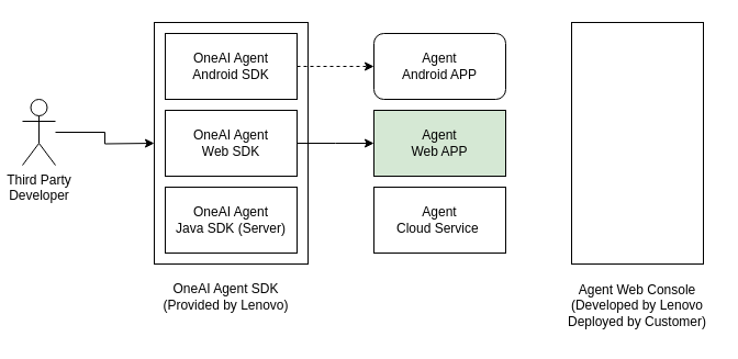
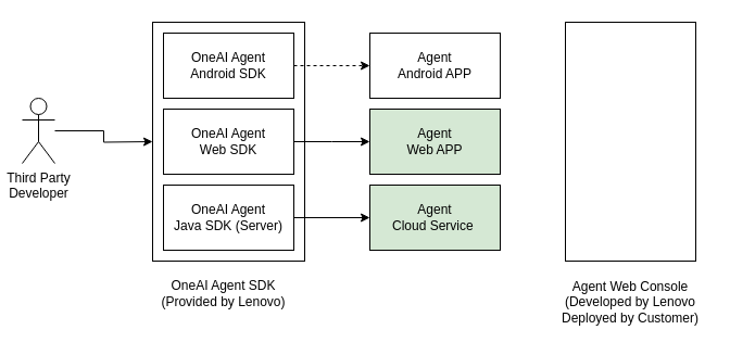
  <mxCell id="0" />
  <mxCell id="1" parent="0" />
  <mxCell id="2" value="" style="rounded=0;whiteSpace=wrap;html=1;" vertex="1" parent="1"><mxGeometry x="140" y="20" width="140" height="220" as="geometry" /></mxCell>
  <mxCell id="3" value="" style="edgeStyle=orthogonalEdgeStyle;rounded=0;orthogonalLoop=1;jettySize=auto;html=1;" edge="1" parent="1" source="4"><mxGeometry relative="1" as="geometry"><mxPoint x="140" y="130" as="targetPoint" /></mxGeometry></mxCell>
  <mxCell id="4" value="Third Party&lt;br&gt;Developer" style="shape=umlActor;verticalLabelPosition=bottom;verticalAlign=top;html=1;outlineConnect=0;" vertex="1" parent="1"><mxGeometry x="20" y="90" width="30" height="60" as="geometry" /></mxCell>
  <mxCell id="5" style="edgeStyle=orthogonalEdgeStyle;rounded=0;orthogonalLoop=1;jettySize=auto;html=1;exitX=1;exitY=0.5;exitDx=0;exitDy=0;entryX=0;entryY=0.5;entryDx=0;entryDy=0;dashed=1;" edge="1" parent="1" source="6" target="9"><mxGeometry relative="1" as="geometry" /></mxCell>
  <mxCell id="6" value="OneAI Agent&lt;div&gt;Android SDK&lt;/div&gt;" style="rounded=0;whiteSpace=wrap;html=1;" vertex="1" parent="1"><mxGeometry x="150" y="30" width="120" height="60" as="geometry" /></mxCell>
  <mxCell id="7" value="OneAI Agent&lt;br&gt;Web SDK" style="rounded=0;whiteSpace=wrap;html=1;" vertex="1" parent="1"><mxGeometry x="150" y="100" width="120" height="60" as="geometry" /></mxCell>
  <mxCell id="8" value="&lt;div&gt;OneAI Agent&lt;/div&gt;Java SDK (Server)" style="rounded=0;whiteSpace=wrap;html=1;" vertex="1" parent="1"><mxGeometry x="150" y="170" width="120" height="60" as="geometry" /></mxCell>
- <mxCell id="9" value="Agent&lt;div&gt;Android APP&lt;/div&gt;" style="whiteSpace=wrap;html=1;rounded=1;" vertex="1" parent="1"><mxGeometry x="340" y="30" width="120" height="60" as="geometry" /></mxCell>
+ <mxCell id="9" value="Agent&lt;div&gt;Android APP&lt;/div&gt;" style="rounded=0;whiteSpace=wrap;html=1;" vertex="1" parent="1"><mxGeometry x="340" y="30" width="120" height="60" as="geometry" /></mxCell>
  <mxCell id="10" value="&lt;div&gt;Agent&lt;/div&gt;Web APP" style="rounded=0;whiteSpace=wrap;html=1;fillColor=#d5e8d4;" vertex="1" parent="1"><mxGeometry x="340" y="100" width="120" height="60" as="geometry" /></mxCell>
- <mxCell id="11" value="&lt;div&gt;Agent&lt;/div&gt;Cloud Service&amp;nbsp;" style="rounded=0;whiteSpace=wrap;html=1;" vertex="1" parent="1"><mxGeometry x="340" y="170" width="120" height="60" as="geometry" /></mxCell>
+ <mxCell id="11" value="&lt;div&gt;Agent&lt;/div&gt;Cloud Service&amp;nbsp;" style="rounded=0;whiteSpace=wrap;html=1;fillColor=#d5e8d4;" vertex="1" parent="1"><mxGeometry x="340" y="170" width="120" height="60" as="geometry" /></mxCell>
  <mxCell id="12" style="edgeStyle=orthogonalEdgeStyle;rounded=0;orthogonalLoop=1;jettySize=auto;html=1;exitX=1;exitY=0.5;exitDx=0;exitDy=0;" edge="1" parent="1" source="7"><mxGeometry relative="1" as="geometry"><mxPoint x="280" y="70" as="sourcePoint" /><mxPoint x="340" y="130" as="targetPoint" /></mxGeometry></mxCell>
+ <mxCell id="13" style="edgeStyle=orthogonalEdgeStyle;rounded=0;orthogonalLoop=1;jettySize=auto;html=1;exitX=1;exitY=0.5;exitDx=0;exitDy=0;entryX=0;entryY=0.5;entryDx=0;entryDy=0;" edge="1" parent="1" source="8" target="11"><mxGeometry relative="1" as="geometry"><mxPoint x="280" y="140" as="sourcePoint" /><mxPoint x="350" y="140" as="targetPoint" /></mxGeometry></mxCell>
  <mxCell id="14" value="OneAI Agent SDK&lt;div&gt;(Provided by Lenovo)&lt;/div&gt;" style="text;html=1;align=center;verticalAlign=middle;whiteSpace=wrap;rounded=0;" vertex="1" parent="1"><mxGeometry x="140" y="250" width="131" height="40" as="geometry" /></mxCell>
  <mxCell id="15" value="" style="rounded=0;whiteSpace=wrap;html=1;" vertex="1" parent="1"><mxGeometry x="520" y="20" width="120" height="220" as="geometry" /></mxCell>
  <mxCell id="16" value="Agent Web Console&lt;div&gt;(Developed by Lenovo&lt;/div&gt;&lt;div&gt;Deployed by Customer)&lt;/div&gt;" style="text;html=1;align=center;verticalAlign=middle;whiteSpace=wrap;rounded=0;" vertex="1" parent="1"><mxGeometry x="510" y="250" width="140" height="55" as="geometry" /></mxCell>
